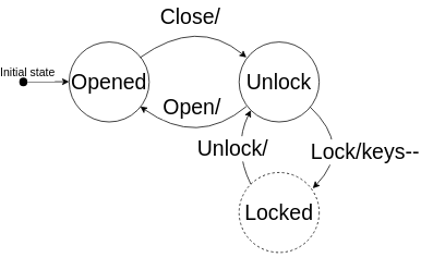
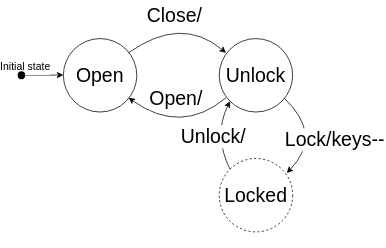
  <mxCell id="0" />
  <mxCell id="1" parent="0" />
  <mxCell id="2" value="" style="endArrow=classic;html=1;exitX=1;exitY=0;exitDx=0;exitDy=0;entryX=0;entryY=0;entryDx=0;entryDy=0;curved=1;" edge="1" parent="1"><mxGeometry width="50" height="50" relative="1" as="geometry"><mxPoint x="167" y="70" as="sourcePoint" /><mxPoint x="297" y="70" as="targetPoint" /><Array as="points"><mxPoint x="237" y="20" /></Array></mxGeometry></mxCell>
  <mxCell id="3" value="Close/" style="edgeLabel;html=1;align=center;verticalAlign=middle;resizable=0;points=[];fontSize=26;" vertex="1" connectable="0" parent="2"><mxGeometry x="-0.233" y="-12" relative="1" as="geometry"><mxPoint x="1.76" y="-23.15" as="offset" /></mxGeometry></mxCell>
  <mxCell id="4" value="" style="endArrow=classic;html=1;exitX=0;exitY=1;exitDx=0;exitDy=0;entryX=1;entryY=1;entryDx=0;entryDy=0;curved=1;" edge="1" parent="1"><mxGeometry width="50" height="50" relative="1" as="geometry"><mxPoint x="297" y="130" as="sourcePoint" /><mxPoint x="167" y="130" as="targetPoint" /><Array as="points"><mxPoint x="237" y="180" /></Array></mxGeometry></mxCell>
  <mxCell id="5" value="&lt;span style=&quot;font-size: 26px&quot;&gt;Open/&lt;/span&gt;" style="edgeLabel;html=1;align=center;verticalAlign=middle;resizable=0;points=[];" vertex="1" connectable="0" parent="4"><mxGeometry x="0.173" y="-12" relative="1" as="geometry"><mxPoint y="-29.83" as="offset" /></mxGeometry></mxCell>
  <mxCell id="6" value="" style="endArrow=classic;html=1;entryX=0;entryY=1;entryDx=0;entryDy=0;curved=1;exitX=0;exitY=0;exitDx=0;exitDy=0;" edge="1" parent="1" source="14" target="13"><mxGeometry width="50" height="50" relative="1" as="geometry"><mxPoint x="327" y="230" as="sourcePoint" /><mxPoint x="327" y="130" as="targetPoint" /><Array as="points"><mxPoint x="280" y="180" /></Array></mxGeometry></mxCell>
  <mxCell id="7" value="&lt;font style=&quot;font-size: 26px&quot;&gt;Unlock/&lt;/font&gt;" style="edgeLabel;html=1;align=center;verticalAlign=middle;resizable=0;points=[];" vertex="1" connectable="0" parent="6"><mxGeometry x="-0.126" y="-9" relative="1" as="geometry"><mxPoint x="-11.95" as="offset" /></mxGeometry></mxCell>
  <mxCell id="8" value="" style="endArrow=classic;html=1;exitX=0.886;exitY=0.812;exitDx=0;exitDy=0;entryX=0.92;entryY=0.198;entryDx=0;entryDy=0;curved=1;entryPerimeter=0;exitPerimeter=0;" edge="1" parent="1" source="13" target="14"><mxGeometry width="50" height="50" relative="1" as="geometry"><mxPoint x="387" y="130" as="sourcePoint" /><mxPoint x="387" y="230" as="targetPoint" /><Array as="points"><mxPoint x="427" y="180" /></Array></mxGeometry></mxCell>
  <mxCell id="9" value="&lt;font style=&quot;font-size: 26px&quot;&gt;Lock/keys--&lt;/font&gt;" style="edgeLabel;html=1;align=center;verticalAlign=middle;resizable=0;points=[];" vertex="1" connectable="0" parent="8"><mxGeometry x="-0.162" y="-23" relative="1" as="geometry"><mxPoint x="39.4" y="-3.31" as="offset" /></mxGeometry></mxCell>
  <mxCell id="10" value="&lt;font style=&quot;font-size: 14px&quot;&gt;Initial state&lt;/font&gt;" style="endArrow=classic;html=1;fontSize=26;entryX=0;entryY=0.5;entryDx=0;entryDy=0;" edge="1" parent="1"><mxGeometry x="-1" y="16" width="50" height="50" relative="1" as="geometry"><mxPoint x="29" y="99.71" as="sourcePoint" /><mxPoint x="80" y="99.71" as="targetPoint" /><mxPoint as="offset" /></mxGeometry></mxCell>
  <mxCell id="11" value="" style="strokeWidth=2;html=1;shape=mxgraph.flowchart.start_2;whiteSpace=wrap;fontSize=26;fillColor=#000000;" vertex="1" parent="1"><mxGeometry x="20" y="95.75" width="8" height="8.5" as="geometry" /></mxCell>
- <mxCell id="12" value="Opened" style="ellipse;whiteSpace=wrap;html=1;aspect=fixed;fontSize=26;fillColor=none;" vertex="1" parent="1"><mxGeometry x="80" y="51" width="98" height="98" as="geometry" /></mxCell>
+ <mxCell id="12" value="Open" style="ellipse;whiteSpace=wrap;html=1;aspect=fixed;fontSize=26;fillColor=none;" vertex="1" parent="1"><mxGeometry x="80" y="51" width="98" height="98" as="geometry" /></mxCell>
  <mxCell id="13" value="Unlock" style="ellipse;whiteSpace=wrap;html=1;aspect=fixed;fontSize=26;fillColor=none;" vertex="1" parent="1"><mxGeometry x="288" y="51" width="98" height="98" as="geometry" /></mxCell>
  <mxCell id="14" value="Locked" style="ellipse;whiteSpace=wrap;html=1;aspect=fixed;fontSize=26;fillColor=none;dashed=1;" vertex="1" parent="1"><mxGeometry x="288" y="211" width="98" height="98" as="geometry" /></mxCell>
